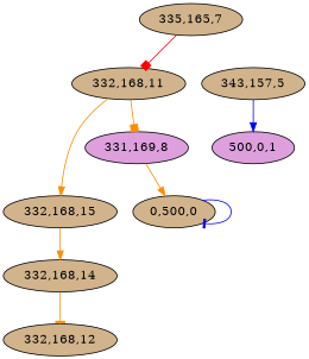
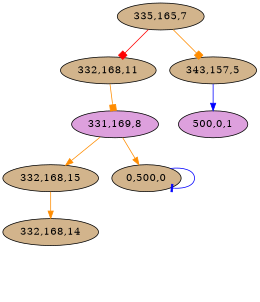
  digraph {
    node [fillcolor=tan style=filled]
    edge [arrowhead=normal color=darkorange]
    "335,165,7"
    "332,168,11"
    "343,157,5"
    "332,168,15"
    "331,169,8" [fillcolor=plum]
    "500,0,1" [fillcolor=plum]
    "332,168,14"
    "0,500,0"
-   "332,168,12"
    "335,165,7" -> "332,168,11" [arrowhead=box color=red]
-   "332,168,11" -> "332,168,15"
+   "335,165,7" -> "343,157,5" [arrowhead=box]
+   "331,169,8" -> "332,168,15"
    "332,168,11" -> "331,169,8" [arrowhead=box]
    "343,157,5" -> "500,0,1" [color=blue]
    "332,168,15" -> "332,168,14"
    "331,169,8" -> "0,500,0"
-   "332,168,14" -> "332,168,12" [arrowhead=tee]
    "0,500,0" -> "0,500,0" [arrowhead=tee color=blue]
  }
